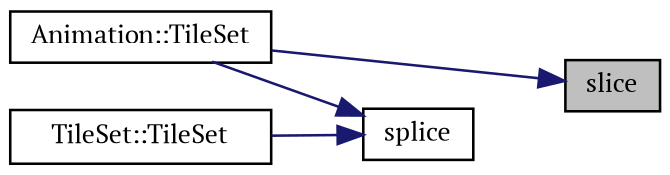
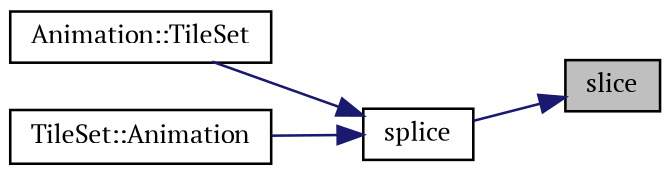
  digraph {
    fontname="PT Serif"
    rankdir=RL
    node [color=black fillcolor=white fontname="PT Serif" fontsize=10 shape=record style=filled]
    edge [color=midnightblue dir=back fontname="PT Serif" fontsize=10 labelfontname=Helvetica labelfontsize=10 style=solid]
    n1 [fillcolor=grey75 fontcolor=black height=0.2 label=slice width=0.4]
    n2 [height=0.2 label=splice width=0.4]
    n3 [height=0.2 label="Animation::TileSet" width=0.4]
-   n4 [height=0.2 label="TileSet::TileSet" width=0.4]
-   n1 -> n3
+   n4 [height=0.2 label="TileSet::Animation" width=0.4]
+   n1 -> n2
    n2 -> n3
    n2 -> n4
  }
